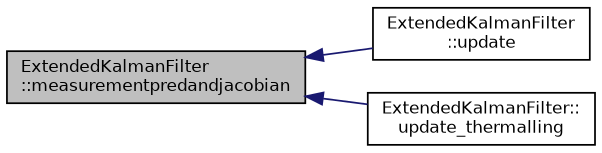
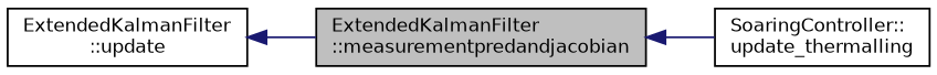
  digraph {
    rankdir=LR
    node [color=black fillcolor=white fontname=Helvetica fontsize=10 shape=record style=filled]
    edge [color=midnightblue dir=back fontname=Helvetica fontsize=10 labelfontname=Helvetica labelfontsize=10 style=solid]
    n1 [fillcolor=grey75 fontcolor=black height=0.2 label="ExtendedKalmanFilter\l::measurementpredandjacobian" width=0.4]
    n2 [height=0.2 label="ExtendedKalmanFilter\l::update" width=0.4]
-   n3 [height=0.2 label="ExtendedKalmanFilter::\lupdate_thermalling" width=0.4]
-   n1 -> n2
+   n3 [height=0.2 label="SoaringController::\lupdate_thermalling" width=0.4]
+   n2 -> n1
    n1 -> n3
  }
